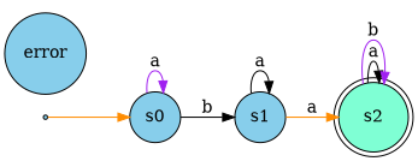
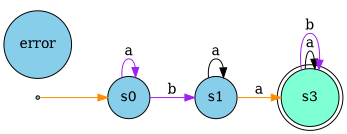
  digraph {
    rankdir=LR
    node [fillcolor=skyblue shape=circle style=filled]
    edge [color=black]
-   s2 [fillcolor=aquamarine shape=doublecircle]
+   s2 [fillcolor=aquamarine shape=doublecircle label=s3]
    p [shape=point]
    s0
    s1
    error
    s2 -> s2 [label=a]
    s2 -> s2 [color=purple label=b]
    p -> s0 [color=darkorange]
    s0 -> s0 [color=purple label=a]
-   s0 -> s1 [label=b]
+   s0 -> s1 [color=purple label=b]
    s1 -> s2 [color=darkorange label=a]
    s1 -> s1 [label=a]
  }
